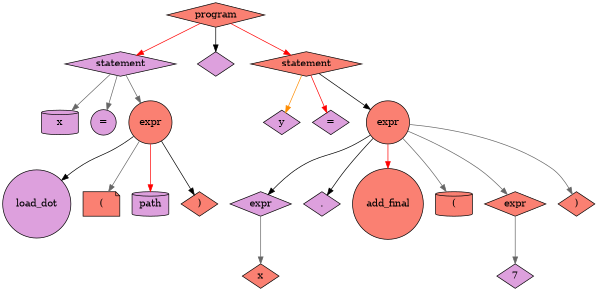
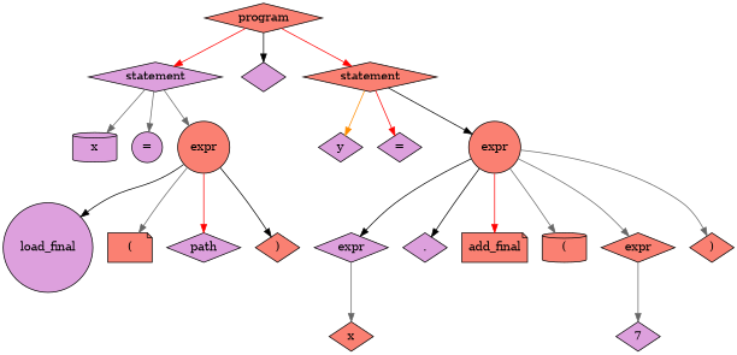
  strict digraph {
    node [fillcolor=salmon shape=diamond style=filled]
    edge [color=gray40]
    n1 [label=program]
    n2 [fillcolor=plum label=statement]
    n3 [fillcolor=plum label="\n"]
    n4 [label=statement]
    n5 [fillcolor=plum label=x shape=cylinder]
    n6 [fillcolor=plum label="=" shape=circle]
    n7 [label=expr shape=circle]
    n8 [fillcolor=plum label=y]
    n9 [fillcolor=plum label="="]
    n10 [label=expr shape=circle]
-   n11 [fillcolor=plum label=load_dot shape=circle]
+   n11 [fillcolor=plum label=load_final shape=circle]
    n12 [label="(" shape=note]
-   n13 [fillcolor=plum label=path shape=cylinder]
+   n13 [fillcolor=plum label=path]
    n14 [label=")"]
    n15 [fillcolor=plum label=expr]
    n16 [fillcolor=plum label="."]
-   n17 [label=add_final shape=circle]
+   n17 [label=add_final shape=note]
    n18 [label="(" shape=cylinder]
    n19 [label=expr]
    n20 [label=")"]
    n21 [label=x]
    n22 [fillcolor=plum label=7]
    n1 -> n2 [color=red]
    n1 -> n3 [color=black]
    n1 -> n4 [color=red]
    n2 -> n5
    n2 -> n6
    n2 -> n7
    n4 -> n8 [color=darkorange]
    n4 -> n9 [color=red]
    n4 -> n10 [color=black]
    n7 -> n11 [color=black]
    n7 -> n12
    n7 -> n13 [color=red]
    n7 -> n14 [color=black]
    n10 -> n15 [color=black]
    n10 -> n16 [color=black]
    n10 -> n17 [color=red]
    n10 -> n18
    n10 -> n19
    n10 -> n20
    n15 -> n21
    n19 -> n22
  }
